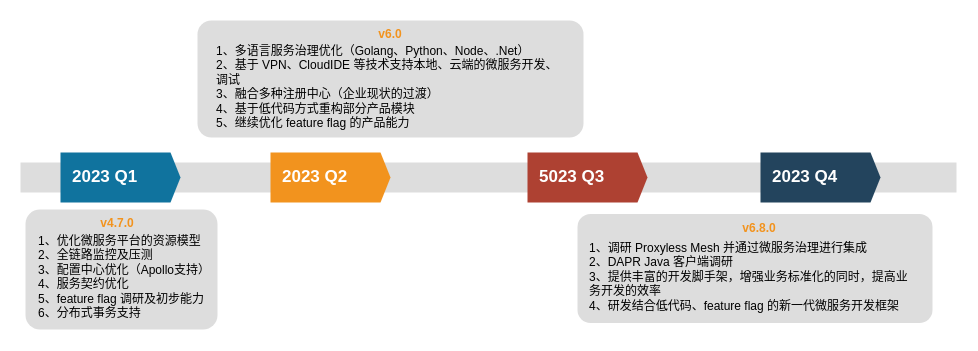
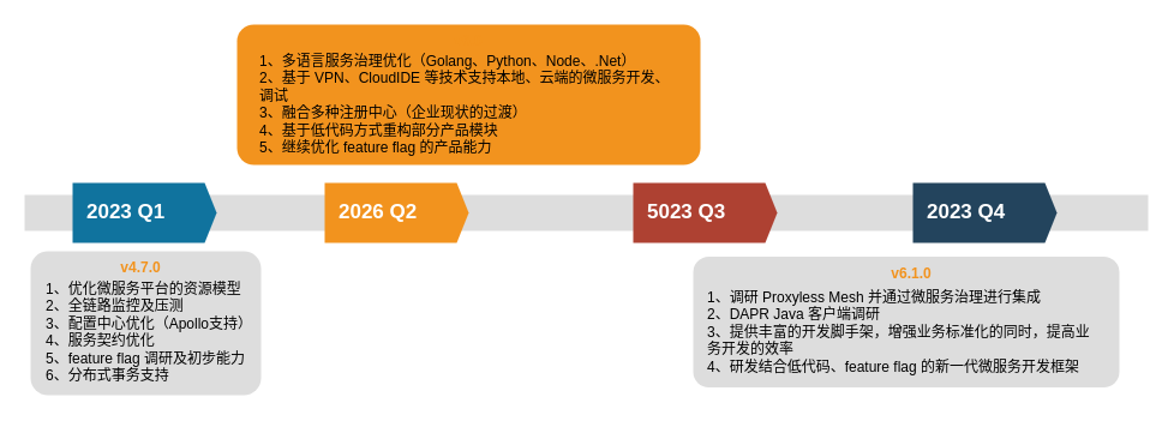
  <mxCell id="0" />
  <mxCell id="1" parent="0" />
  <mxCell id="2" value="" style="fillColor=#dddddd;rounded=0;strokeColor=none;" parent="1" vertex="1"><mxGeometry x="20" y="162" width="936" height="30" as="geometry" /></mxCell>
  <mxCell id="3" value="2023 Q1" style="shape=mxgraph.infographic.ribbonSimple;notch1=0;notch2=10;notch=0;html=1;fillColor=#10739E;strokeColor=none;shadow=0;fontSize=17;fontColor=#FFFFFF;align=left;spacingLeft=10;fontStyle=1;" parent="1" vertex="1"><mxGeometry x="60" y="152" width="120" height="50" as="geometry" /></mxCell>
- <mxCell id="4" value="2023 Q2" style="shape=mxgraph.infographic.ribbonSimple;notch1=0;notch2=10;notch=0;html=1;fillColor=#F2931E;strokeColor=none;shadow=0;fontSize=17;fontColor=#FFFFFF;align=left;spacingLeft=10;fontStyle=1;" parent="1" vertex="1"><mxGeometry x="270" y="152" width="120" height="50" as="geometry" /></mxCell>
+ <mxCell id="4" value="2026 Q2" style="shape=mxgraph.infographic.ribbonSimple;notch1=0;notch2=10;notch=0;html=1;fillColor=#F2931E;strokeColor=none;shadow=0;fontSize=17;fontColor=#FFFFFF;align=left;spacingLeft=10;fontStyle=1;" parent="1" vertex="1"><mxGeometry x="270" y="152" width="120" height="50" as="geometry" /></mxCell>
  <mxCell id="5" value="5023 Q3" style="shape=mxgraph.infographic.ribbonSimple;notch1=0;notch2=10;notch=0;html=1;fillColor=#AE4132;strokeColor=none;shadow=0;fontSize=17;fontColor=#FFFFFF;align=left;spacingLeft=10;fontStyle=1;" parent="1" vertex="1"><mxGeometry x="527" y="152" width="120" height="50" as="geometry" /></mxCell>
  <mxCell id="6" value="2023 Q4" style="shape=mxgraph.infographic.ribbonSimple;notch1=0;notch2=10;notch=0;html=1;fillColor=#23445D;strokeColor=none;shadow=0;fontSize=17;fontColor=#FFFFFF;align=left;spacingLeft=10;fontStyle=1;" parent="1" vertex="1"><mxGeometry x="760" y="152" width="120" height="50" as="geometry" /></mxCell>
  <mxCell id="7" value="&lt;b style=&quot;color: rgb(242 , 147 , 30)&quot;&gt;&amp;nbsp; &amp;nbsp; &amp;nbsp; &amp;nbsp; &amp;nbsp; &amp;nbsp; &amp;nbsp; &amp;nbsp; &amp;nbsp; &amp;nbsp; &amp;nbsp; v4.7.0&lt;/b&gt;&lt;font color=&quot;#10739e&quot;&gt;&lt;span&gt;&lt;br&gt;&lt;br&gt;&lt;/span&gt;&lt;br&gt;&lt;/font&gt;" style="rounded=1;strokeColor=none;fillColor=#DDDDDD;align=left;arcSize=12;verticalAlign=top;whiteSpace=wrap;html=1;fontSize=12;fontStyle=1" parent="1" vertex="1"><mxGeometry x="25" y="209" width="192" height="120" as="geometry" /></mxCell>
  <mxCell id="8" value="1、优化微服务平台的资源模型&lt;br&gt;2、全链路监控及压测&lt;br&gt;3、配置中心优化（Apollo支持）&lt;br&gt;4、服务契约优化&lt;br&gt;5、feature flag 调研及初步能力&lt;br&gt;6、分布式事务支持&lt;br&gt;&lt;div&gt;&lt;/div&gt;" style="text;html=1;" parent="1" vertex="1"><mxGeometry x="36" y="227" width="202" height="102" as="geometry" /></mxCell>
- <mxCell id="9" value="&lt;b style=&quot;color: rgb(242 , 147 , 30)&quot;&gt;&amp;nbsp; &amp;nbsp; &amp;nbsp; &amp;nbsp; &amp;nbsp; &amp;nbsp; &amp;nbsp; &amp;nbsp; &amp;nbsp; &amp;nbsp; &amp;nbsp; &amp;nbsp; &amp;nbsp; &amp;nbsp; &amp;nbsp; &amp;nbsp; &amp;nbsp; &amp;nbsp; &amp;nbsp; &amp;nbsp; &amp;nbsp; &amp;nbsp; &amp;nbsp; &amp;nbsp; &amp;nbsp;v6.8.0&lt;/b&gt;&lt;font color=&quot;#10739e&quot;&gt;&lt;span&gt;&lt;br&gt;&lt;br&gt;&lt;/span&gt;&lt;br&gt;&lt;/font&gt;" style="rounded=1;strokeColor=none;fillColor=#DDDDDD;align=left;arcSize=12;verticalAlign=top;whiteSpace=wrap;html=1;fontSize=12;fontStyle=1" parent="1" vertex="1"><mxGeometry x="577" y="213.5" width="355" height="109" as="geometry" /></mxCell>
- <mxCell id="10" value="&lt;font style=&quot;font-size: 10px&quot;&gt;&lt;font style=&quot;font-size: 12px&quot; color=&quot;#F2931E&quot;&gt;&lt;b&gt;v6.0&lt;/b&gt;&lt;/font&gt;&lt;br&gt;&lt;/font&gt;" style="rounded=1;strokeColor=none;fillColor=#DDDDDD;align=center;arcSize=12;verticalAlign=top;whiteSpace=wrap;html=1;fontSize=12;" parent="1" vertex="1"><mxGeometry x="197" y="20" width="386" height="117" as="geometry" /></mxCell>
+ <mxCell id="9" value="&lt;b style=&quot;color: rgb(242 , 147 , 30)&quot;&gt;&amp;nbsp; &amp;nbsp; &amp;nbsp; &amp;nbsp; &amp;nbsp; &amp;nbsp; &amp;nbsp; &amp;nbsp; &amp;nbsp; &amp;nbsp; &amp;nbsp; &amp;nbsp; &amp;nbsp; &amp;nbsp; &amp;nbsp; &amp;nbsp; &amp;nbsp; &amp;nbsp; &amp;nbsp; &amp;nbsp; &amp;nbsp; &amp;nbsp; &amp;nbsp; &amp;nbsp; &amp;nbsp;v6.1.0&lt;/b&gt;&lt;font color=&quot;#10739e&quot;&gt;&lt;span&gt;&lt;br&gt;&lt;br&gt;&lt;/span&gt;&lt;br&gt;&lt;/font&gt;" style="rounded=1;strokeColor=none;fillColor=#DDDDDD;align=left;arcSize=12;verticalAlign=top;whiteSpace=wrap;html=1;fontSize=12;fontStyle=1" parent="1" vertex="1"><mxGeometry x="577" y="213.5" width="355" height="109" as="geometry" /></mxCell>
+ <mxCell id="10" value="&lt;font style=&quot;font-size: 10px&quot;&gt;&lt;font style=&quot;font-size: 12px&quot; color=&quot;#F2931E&quot;&gt;&lt;b&gt;v6.0&lt;/b&gt;&lt;/font&gt;&lt;br&gt;&lt;/font&gt;" style="rounded=1;strokeColor=none;fillColor=#f2931e;align=center;arcSize=12;verticalAlign=top;whiteSpace=wrap;html=1;fontSize=12;" parent="1" vertex="1"><mxGeometry x="197" y="20" width="386" height="117" as="geometry" /></mxCell>
  <mxCell id="11" value="&lt;div&gt;1、多语言服务治理优化（Golang、Python、Node、.Net）&lt;/div&gt;&lt;span style=&quot;white-space: nowrap&quot;&gt;2、&lt;/span&gt;基于 VPN、CloudIDE 等技术支持本地、云端的微服务开发、调试&lt;br&gt;&lt;span style=&quot;white-space: nowrap&quot;&gt;3、融合&lt;/span&gt;多种注册中心（企业现状的过渡）&lt;br&gt;&lt;span style=&quot;white-space: nowrap&quot;&gt;4、&lt;/span&gt;基于低代码方式重构部分产品模块&lt;br&gt;&lt;span style=&quot;white-space: nowrap&quot;&gt;5、继续优化 feature flag 的产品能力&lt;br&gt;&lt;/span&gt;" style="text;html=1;whiteSpace=wrap;" parent="1" vertex="1"><mxGeometry x="214" y="37" width="350" height="85" as="geometry" /></mxCell>
  <mxCell id="12" value="&lt;div&gt;&lt;/div&gt;&lt;div&gt;1、调研 Proxyless Mesh 并通过微服务治理进行集成&lt;/div&gt;&lt;div&gt;2、DAPR Java 客户端调研&lt;/div&gt;&lt;div&gt;3、提供丰富的开发脚手架，增强业务标准化的同时，提高业务开发的效率&lt;/div&gt;&lt;div&gt;4、研发结合低代码、feature flag 的新一代微服务开发框架&lt;/div&gt;" style="text;html=1;whiteSpace=wrap;" parent="1" vertex="1"><mxGeometry x="587" y="234" width="330" height="85" as="geometry" /></mxCell>
